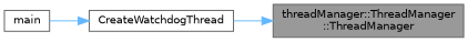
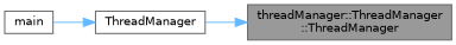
  digraph {
    rankdir=RL
    node [color=grey40 fillcolor=white fontname=Helvetica fontsize=10 shape=box style=filled]
    edge [color=steelblue1 dir=back fontname=Helvetica fontsize=10 labelfontname=Helvetica labelfontsize=10 style=solid]
    n1 [color=gray40 fillcolor=grey60 fontcolor=black height=0.2 label="threadManager::ThreadManager\l::ThreadManager" width=0.4]
-   n2 [height=0.2 label=CreateWatchdogThread width=0.4]
+   n2 [height=0.2 label=ThreadManager width=0.4]
    n3 [height=0.2 label=main width=0.4]
    n1 -> n2
    n2 -> n3
  }
